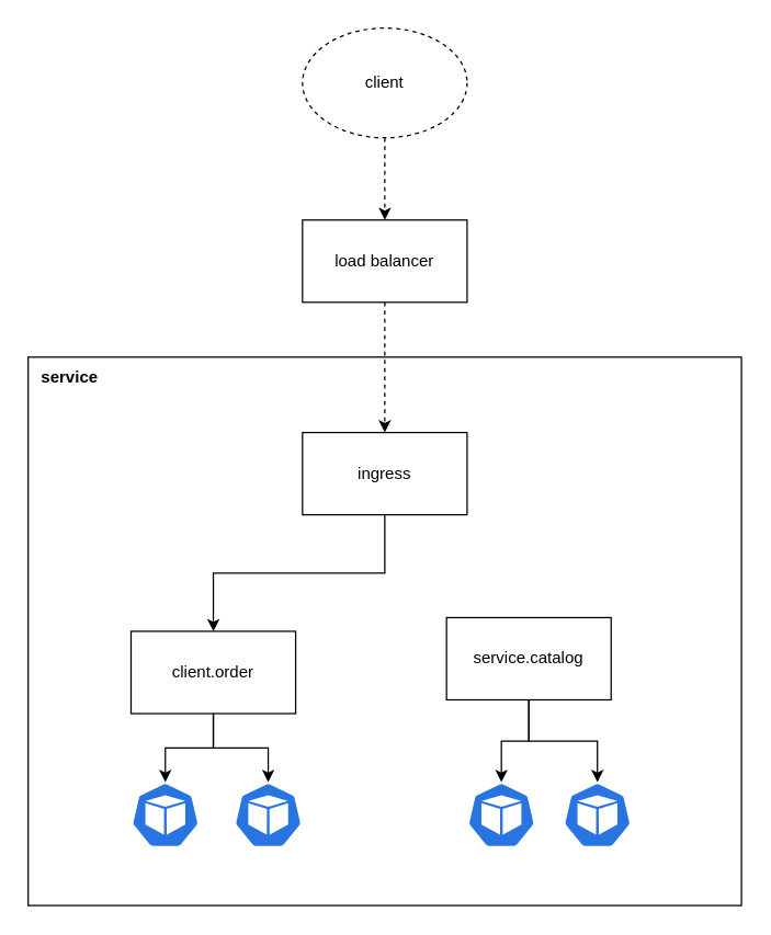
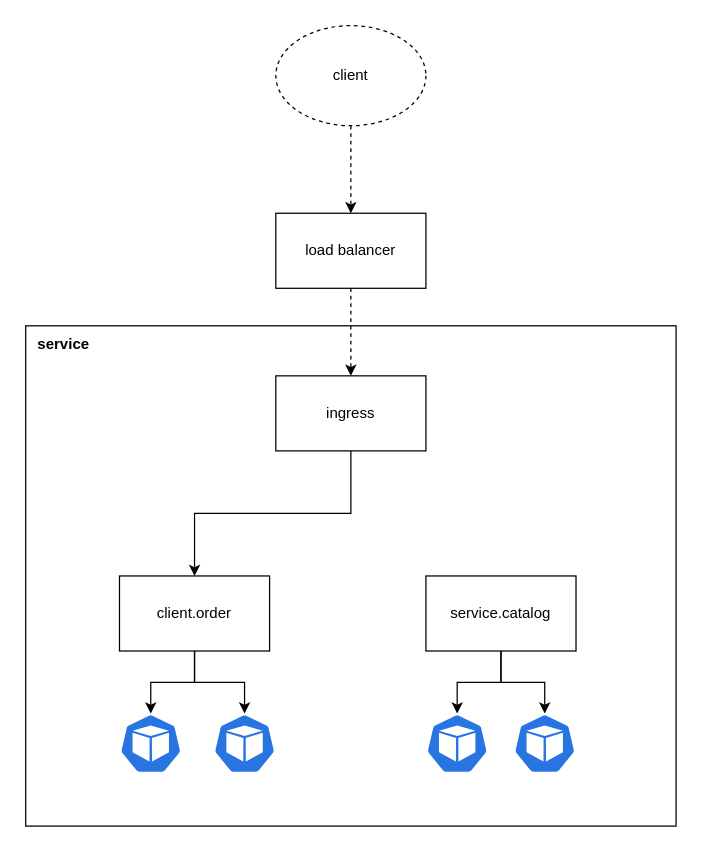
  <mxCell id="0" />
  <mxCell id="1" parent="0" />
  <mxCell id="2" value="" style="rounded=0;whiteSpace=wrap;html=1;fillColor=none;" vertex="1" parent="1"><mxGeometry x="20" y="260" width="520" height="400" as="geometry" /></mxCell>
  <mxCell id="3" style="edgeStyle=orthogonalEdgeStyle;rounded=0;orthogonalLoop=1;jettySize=auto;html=1;exitX=0.5;exitY=1;exitDx=0;exitDy=0;entryX=0.5;entryY=0;entryDx=0;entryDy=0;entryPerimeter=0;" edge="1" parent="1" source="5" target="9"><mxGeometry relative="1" as="geometry" /></mxCell>
  <mxCell id="4" style="edgeStyle=orthogonalEdgeStyle;rounded=0;orthogonalLoop=1;jettySize=auto;html=1;exitX=0.5;exitY=1;exitDx=0;exitDy=0;entryX=0.5;entryY=0;entryDx=0;entryDy=0;entryPerimeter=0;" edge="1" parent="1" source="5" target="10"><mxGeometry relative="1" as="geometry" /></mxCell>
  <mxCell id="5" value="client.order" style="rounded=0;whiteSpace=wrap;html=1;" vertex="1" parent="1"><mxGeometry x="95" y="460" width="120" height="60" as="geometry" /></mxCell>
  <mxCell id="6" style="edgeStyle=orthogonalEdgeStyle;rounded=0;orthogonalLoop=1;jettySize=auto;html=1;exitX=0.5;exitY=1;exitDx=0;exitDy=0;entryX=0.5;entryY=0;entryDx=0;entryDy=0;entryPerimeter=0;" edge="1" parent="1" source="8" target="12"><mxGeometry relative="1" as="geometry" /></mxCell>
  <mxCell id="7" style="edgeStyle=orthogonalEdgeStyle;rounded=0;orthogonalLoop=1;jettySize=auto;html=1;exitX=0.5;exitY=1;exitDx=0;exitDy=0;entryX=0.5;entryY=0;entryDx=0;entryDy=0;entryPerimeter=0;" edge="1" parent="1" source="8" target="11"><mxGeometry relative="1" as="geometry" /></mxCell>
- <mxCell id="8" value="service.catalog" style="rounded=0;whiteSpace=wrap;html=1;" vertex="1" parent="1"><mxGeometry x="325" y="450" width="120" height="60" as="geometry" /></mxCell>
+ <mxCell id="8" value="service.catalog" style="rounded=0;whiteSpace=wrap;html=1;" vertex="1" parent="1"><mxGeometry x="340" y="460" width="120" height="60" as="geometry" /></mxCell>
  <mxCell id="9" value="" style="sketch=0;html=1;dashed=0;whitespace=wrap;fillColor=#2875E2;strokeColor=#ffffff;points=[[0.005,0.63,0],[0.1,0.2,0],[0.9,0.2,0],[0.5,0,0],[0.995,0.63,0],[0.72,0.99,0],[0.5,1,0],[0.28,0.99,0]];verticalLabelPosition=bottom;align=center;verticalAlign=top;shape=mxgraph.kubernetes.icon;prIcon=pod" vertex="1" parent="1"><mxGeometry x="95" y="570" width="50" height="48" as="geometry" /></mxCell>
  <mxCell id="10" value="" style="sketch=0;html=1;dashed=0;whitespace=wrap;fillColor=#2875E2;strokeColor=#ffffff;points=[[0.005,0.63,0],[0.1,0.2,0],[0.9,0.2,0],[0.5,0,0],[0.995,0.63,0],[0.72,0.99,0],[0.5,1,0],[0.28,0.99,0]];verticalLabelPosition=bottom;align=center;verticalAlign=top;shape=mxgraph.kubernetes.icon;prIcon=pod" vertex="1" parent="1"><mxGeometry x="170" y="570" width="50" height="48" as="geometry" /></mxCell>
  <mxCell id="11" value="" style="sketch=0;html=1;dashed=0;whitespace=wrap;fillColor=#2875E2;strokeColor=#ffffff;points=[[0.005,0.63,0],[0.1,0.2,0],[0.9,0.2,0],[0.5,0,0],[0.995,0.63,0],[0.72,0.99,0],[0.5,1,0],[0.28,0.99,0]];verticalLabelPosition=bottom;align=center;verticalAlign=top;shape=mxgraph.kubernetes.icon;prIcon=pod" vertex="1" parent="1"><mxGeometry x="410" y="570" width="50" height="48" as="geometry" /></mxCell>
  <mxCell id="12" value="" style="sketch=0;html=1;dashed=0;whitespace=wrap;fillColor=#2875E2;strokeColor=#ffffff;points=[[0.005,0.63,0],[0.1,0.2,0],[0.9,0.2,0],[0.5,0,0],[0.995,0.63,0],[0.72,0.99,0],[0.5,1,0],[0.28,0.99,0]];verticalLabelPosition=bottom;align=center;verticalAlign=top;shape=mxgraph.kubernetes.icon;prIcon=pod" vertex="1" parent="1"><mxGeometry x="340" y="570" width="50" height="48" as="geometry" /></mxCell>
  <mxCell id="13" style="edgeStyle=orthogonalEdgeStyle;rounded=0;orthogonalLoop=1;jettySize=auto;html=1;exitX=0.5;exitY=1;exitDx=0;exitDy=0;" edge="1" parent="1" source="14" target="5"><mxGeometry relative="1" as="geometry" /></mxCell>
- <mxCell id="14" value="ingress" style="rounded=0;whiteSpace=wrap;html=1;" vertex="1" parent="1"><mxGeometry x="220" y="315" width="120" height="60" as="geometry" /></mxCell>
+ <mxCell id="14" value="ingress" style="rounded=0;whiteSpace=wrap;html=1;" vertex="1" parent="1"><mxGeometry x="220" y="300" width="120" height="60" as="geometry" /></mxCell>
  <mxCell id="15" style="edgeStyle=orthogonalEdgeStyle;rounded=0;orthogonalLoop=1;jettySize=auto;html=1;exitX=0.5;exitY=1;exitDx=0;exitDy=0;dashed=1;" edge="1" parent="1" source="16" target="14"><mxGeometry relative="1" as="geometry" /></mxCell>
- <mxCell id="16" value="load balancer" style="rounded=0;whiteSpace=wrap;html=1;" vertex="1" parent="1"><mxGeometry x="220" y="160" width="120" height="60" as="geometry" /></mxCell>
+ <mxCell id="16" value="load balancer" style="rounded=0;whiteSpace=wrap;html=1;" vertex="1" parent="1"><mxGeometry x="220" y="170" width="120" height="60" as="geometry" /></mxCell>
  <mxCell id="17" style="edgeStyle=orthogonalEdgeStyle;rounded=0;orthogonalLoop=1;jettySize=auto;html=1;exitX=0.5;exitY=1;exitDx=0;exitDy=0;entryX=0.5;entryY=0;entryDx=0;entryDy=0;dashed=1;" edge="1" parent="1" source="18" target="16"><mxGeometry relative="1" as="geometry" /></mxCell>
  <mxCell id="18" value="client" style="ellipse;whiteSpace=wrap;html=1;dashed=1;" vertex="1" parent="1"><mxGeometry x="220" y="20" width="120" height="80" as="geometry" /></mxCell>
  <mxCell id="19" value="&lt;b&gt;service&lt;/b&gt;" style="text;html=1;align=center;verticalAlign=middle;resizable=0;points=[];autosize=1;strokeColor=none;fillColor=none;" vertex="1" parent="1"><mxGeometry x="20" y="260" width="60" height="30" as="geometry" /></mxCell>
